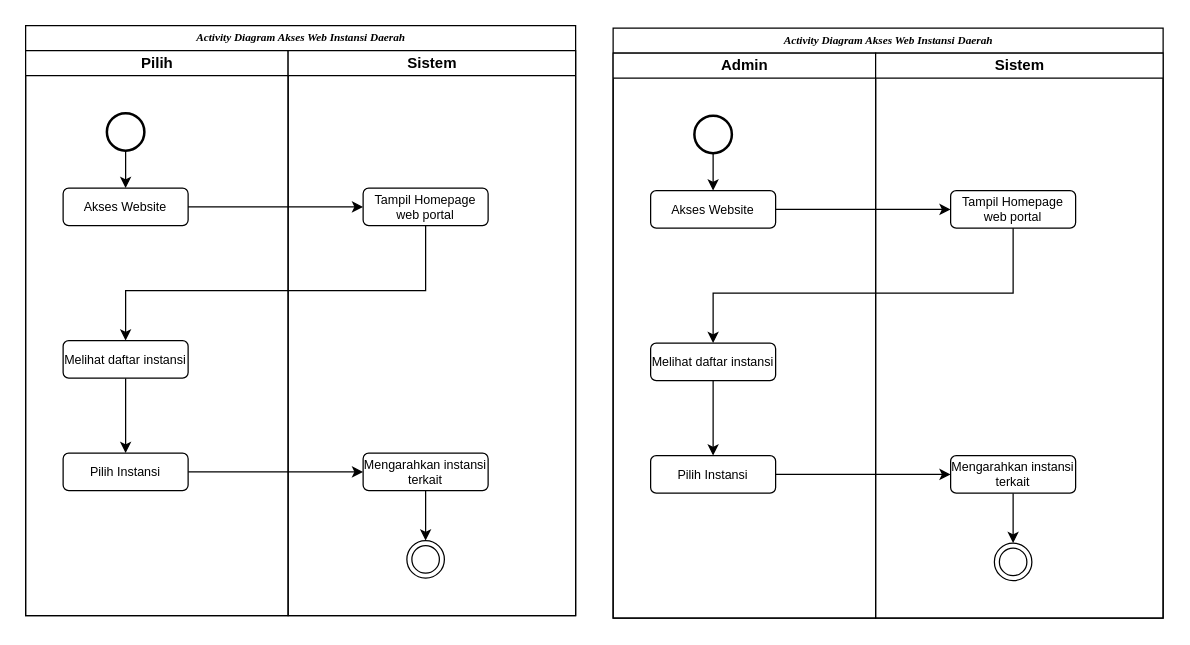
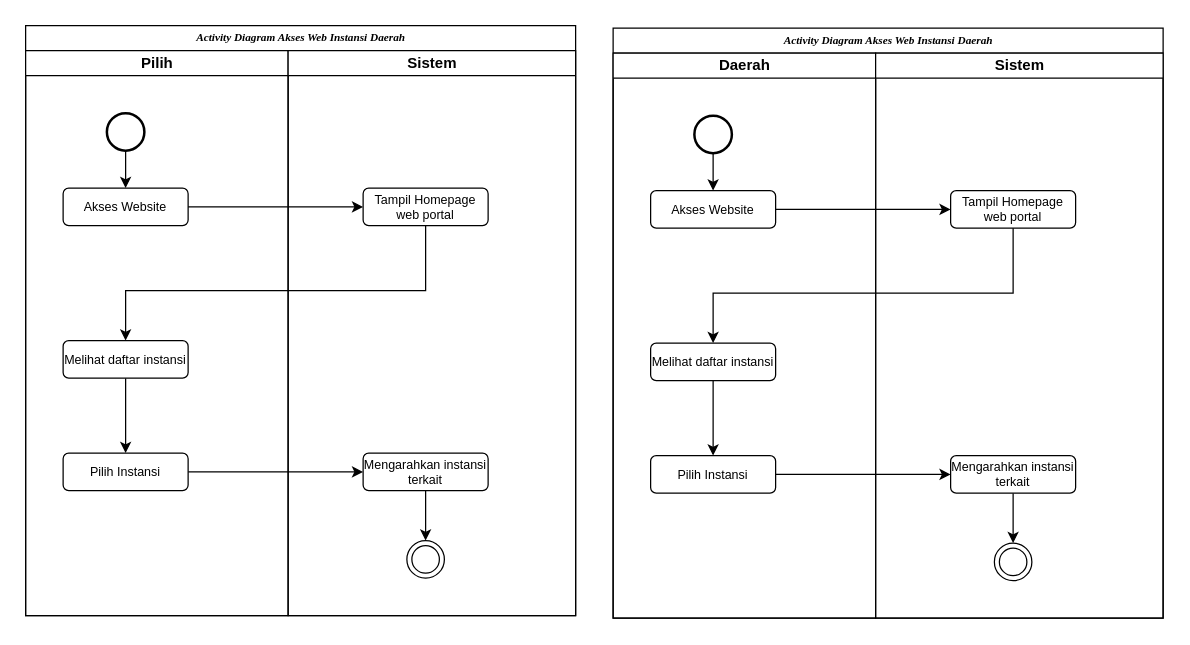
  <mxCell id="0" />
  <mxCell id="1" parent="0" />
  <mxCell id="2" value="&lt;font style=&quot;font-size: 9px;&quot;&gt;&lt;b style=&quot;mso-bidi-font-weight:normal&quot;&gt;&lt;i style=&quot;mso-bidi-font-style:normal&quot;&gt;&lt;span style=&quot;font-family: &amp;quot;Times New Roman&amp;quot;, serif;&quot;&gt;Activity Diagram Akses Web Instansi Daerah&lt;/span&gt;&lt;/i&gt;&lt;i&gt;&lt;br&gt;&lt;/i&gt;&lt;/b&gt;&lt;/font&gt;" style="swimlane;html=1;childLayout=stackLayout;startSize=20;rounded=0;shadow=0;labelBackgroundColor=none;strokeWidth=1;fontFamily=Verdana;fontSize=8;align=center;" vertex="1" parent="1"><mxGeometry x="20" y="20" width="440" height="472" as="geometry" /></mxCell>
  <mxCell id="3" value="Pilih" style="swimlane;html=1;startSize=20;" vertex="1" parent="2"><mxGeometry y="20" width="210" height="452" as="geometry" /></mxCell>
  <mxCell id="4" style="edgeStyle=orthogonalEdgeStyle;rounded=0;orthogonalLoop=1;jettySize=auto;html=1;entryX=0.5;entryY=0;entryDx=0;entryDy=0;" edge="1" parent="3" source="5" target="6"><mxGeometry relative="1" as="geometry" /></mxCell>
  <mxCell id="5" value="" style="strokeWidth=2;html=1;shape=mxgraph.flowchart.start_2;whiteSpace=wrap;" vertex="1" parent="3"><mxGeometry x="65" y="50" width="30" height="30" as="geometry" /></mxCell>
  <mxCell id="6" value="Akses Website" style="rounded=1;whiteSpace=wrap;html=1;fontSize=10;" vertex="1" parent="3"><mxGeometry x="30" y="110" width="100" height="30" as="geometry" /></mxCell>
  <mxCell id="7" style="edgeStyle=orthogonalEdgeStyle;rounded=0;orthogonalLoop=1;jettySize=auto;html=1;" edge="1" parent="3" source="8" target="11"><mxGeometry relative="1" as="geometry" /></mxCell>
  <mxCell id="8" value="Melihat daftar instansi" style="rounded=1;whiteSpace=wrap;html=1;fontSize=10;" vertex="1" parent="3"><mxGeometry x="30" y="232" width="100" height="30" as="geometry" /></mxCell>
  <mxCell id="9" value="&lt;div&gt;Tampil Homepage&lt;/div&gt;&lt;div&gt;web portal&lt;br&gt;&lt;/div&gt;" style="rounded=1;whiteSpace=wrap;html=1;fontSize=10;" vertex="1" parent="3"><mxGeometry x="270" y="110" width="100" height="30" as="geometry" /></mxCell>
  <mxCell id="10" style="edgeStyle=orthogonalEdgeStyle;rounded=0;orthogonalLoop=1;jettySize=auto;html=1;" edge="1" parent="3" source="11" target="13"><mxGeometry relative="1" as="geometry" /></mxCell>
  <mxCell id="11" value="Pilih Instansi" style="rounded=1;whiteSpace=wrap;html=1;fontSize=10;" vertex="1" parent="3"><mxGeometry x="30" y="322" width="100" height="30" as="geometry" /></mxCell>
  <mxCell id="12" style="edgeStyle=orthogonalEdgeStyle;rounded=0;orthogonalLoop=1;jettySize=auto;html=1;entryX=0.5;entryY=0;entryDx=0;entryDy=0;" edge="1" parent="3" source="13" target="14"><mxGeometry relative="1" as="geometry" /></mxCell>
  <mxCell id="13" value="Mengarahkan instansi terkait" style="rounded=1;whiteSpace=wrap;html=1;fontSize=10;" vertex="1" parent="3"><mxGeometry x="270" y="322" width="100" height="30" as="geometry" /></mxCell>
  <mxCell id="14" value="" style="ellipse;shape=doubleEllipse;html=1;dashed=0;whiteSpace=wrap;aspect=fixed;" vertex="1" parent="3"><mxGeometry x="305" y="392" width="30" height="30" as="geometry" /></mxCell>
  <mxCell id="15" style="edgeStyle=orthogonalEdgeStyle;rounded=0;orthogonalLoop=1;jettySize=auto;html=1;entryX=0;entryY=0.5;entryDx=0;entryDy=0;" edge="1" parent="3" source="6" target="9"><mxGeometry relative="1" as="geometry" /></mxCell>
  <mxCell id="16" style="edgeStyle=orthogonalEdgeStyle;rounded=0;orthogonalLoop=1;jettySize=auto;html=1;" edge="1" parent="3" source="9" target="8"><mxGeometry relative="1" as="geometry"><Array as="points"><mxPoint x="320" y="192" /><mxPoint x="80" y="192" /></Array></mxGeometry></mxCell>
  <mxCell id="17" value="Sistem" style="swimlane;html=1;startSize=20;" vertex="1" parent="2"><mxGeometry x="210" y="20" width="230" height="452" as="geometry" /></mxCell>
  <mxCell id="18" value="&lt;font style=&quot;font-size: 9px;&quot;&gt;&lt;b style=&quot;mso-bidi-font-weight:normal&quot;&gt;&lt;i style=&quot;mso-bidi-font-style:normal&quot;&gt;&lt;span style=&quot;font-family: &amp;quot;Times New Roman&amp;quot;, serif;&quot;&gt;Activity Diagram Akses Web Instansi Daerah&lt;/span&gt;&lt;/i&gt;&lt;i&gt;&lt;br&gt;&lt;/i&gt;&lt;/b&gt;&lt;/font&gt;" style="swimlane;html=1;childLayout=stackLayout;startSize=20;rounded=0;shadow=0;labelBackgroundColor=none;strokeWidth=1;fontFamily=Verdana;fontSize=8;align=center;" vertex="1" parent="1"><mxGeometry x="490" y="22" width="440" height="472" as="geometry" /></mxCell>
- <mxCell id="19" value="Admin" style="swimlane;html=1;startSize=20;" vertex="1" parent="18"><mxGeometry y="20" width="210" height="452" as="geometry" /></mxCell>
+ <mxCell id="19" value="Daerah" style="swimlane;html=1;startSize=20;" vertex="1" parent="18"><mxGeometry y="20" width="210" height="452" as="geometry" /></mxCell>
  <mxCell id="20" style="edgeStyle=orthogonalEdgeStyle;rounded=0;orthogonalLoop=1;jettySize=auto;html=1;entryX=0.5;entryY=0;entryDx=0;entryDy=0;" edge="1" parent="19" source="21" target="22"><mxGeometry relative="1" as="geometry" /></mxCell>
  <mxCell id="21" value="" style="strokeWidth=2;html=1;shape=mxgraph.flowchart.start_2;whiteSpace=wrap;" vertex="1" parent="19"><mxGeometry x="65" y="50" width="30" height="30" as="geometry" /></mxCell>
  <mxCell id="22" value="Akses Website" style="rounded=1;whiteSpace=wrap;html=1;fontSize=10;" vertex="1" parent="19"><mxGeometry x="30" y="110" width="100" height="30" as="geometry" /></mxCell>
  <mxCell id="23" style="edgeStyle=orthogonalEdgeStyle;rounded=0;orthogonalLoop=1;jettySize=auto;html=1;" edge="1" parent="19" source="24" target="27"><mxGeometry relative="1" as="geometry" /></mxCell>
  <mxCell id="24" value="Melihat daftar instansi" style="rounded=1;whiteSpace=wrap;html=1;fontSize=10;" vertex="1" parent="19"><mxGeometry x="30" y="232" width="100" height="30" as="geometry" /></mxCell>
  <mxCell id="25" value="&lt;div&gt;Tampil Homepage&lt;/div&gt;&lt;div&gt;web portal&lt;br&gt;&lt;/div&gt;" style="rounded=1;whiteSpace=wrap;html=1;fontSize=10;" vertex="1" parent="19"><mxGeometry x="270" y="110" width="100" height="30" as="geometry" /></mxCell>
  <mxCell id="26" style="edgeStyle=orthogonalEdgeStyle;rounded=0;orthogonalLoop=1;jettySize=auto;html=1;" edge="1" parent="19" source="27" target="29"><mxGeometry relative="1" as="geometry" /></mxCell>
  <mxCell id="27" value="Pilih Instansi" style="rounded=1;whiteSpace=wrap;html=1;fontSize=10;" vertex="1" parent="19"><mxGeometry x="30" y="322" width="100" height="30" as="geometry" /></mxCell>
  <mxCell id="28" style="edgeStyle=orthogonalEdgeStyle;rounded=0;orthogonalLoop=1;jettySize=auto;html=1;entryX=0.5;entryY=0;entryDx=0;entryDy=0;" edge="1" parent="19" source="29" target="30"><mxGeometry relative="1" as="geometry" /></mxCell>
  <mxCell id="29" value="Mengarahkan instansi terkait" style="rounded=1;whiteSpace=wrap;html=1;fontSize=10;" vertex="1" parent="19"><mxGeometry x="270" y="322" width="100" height="30" as="geometry" /></mxCell>
  <mxCell id="30" value="" style="ellipse;shape=doubleEllipse;html=1;dashed=0;whiteSpace=wrap;aspect=fixed;" vertex="1" parent="19"><mxGeometry x="305" y="392" width="30" height="30" as="geometry" /></mxCell>
  <mxCell id="31" style="edgeStyle=orthogonalEdgeStyle;rounded=0;orthogonalLoop=1;jettySize=auto;html=1;entryX=0;entryY=0.5;entryDx=0;entryDy=0;" edge="1" parent="19" source="22" target="25"><mxGeometry relative="1" as="geometry" /></mxCell>
  <mxCell id="32" style="edgeStyle=orthogonalEdgeStyle;rounded=0;orthogonalLoop=1;jettySize=auto;html=1;" edge="1" parent="19" source="25" target="24"><mxGeometry relative="1" as="geometry"><Array as="points"><mxPoint x="320" y="192" /><mxPoint x="80" y="192" /></Array></mxGeometry></mxCell>
  <mxCell id="33" value="Sistem" style="swimlane;html=1;startSize=20;" vertex="1" parent="18"><mxGeometry x="210" y="20" width="230" height="452" as="geometry" /></mxCell>
